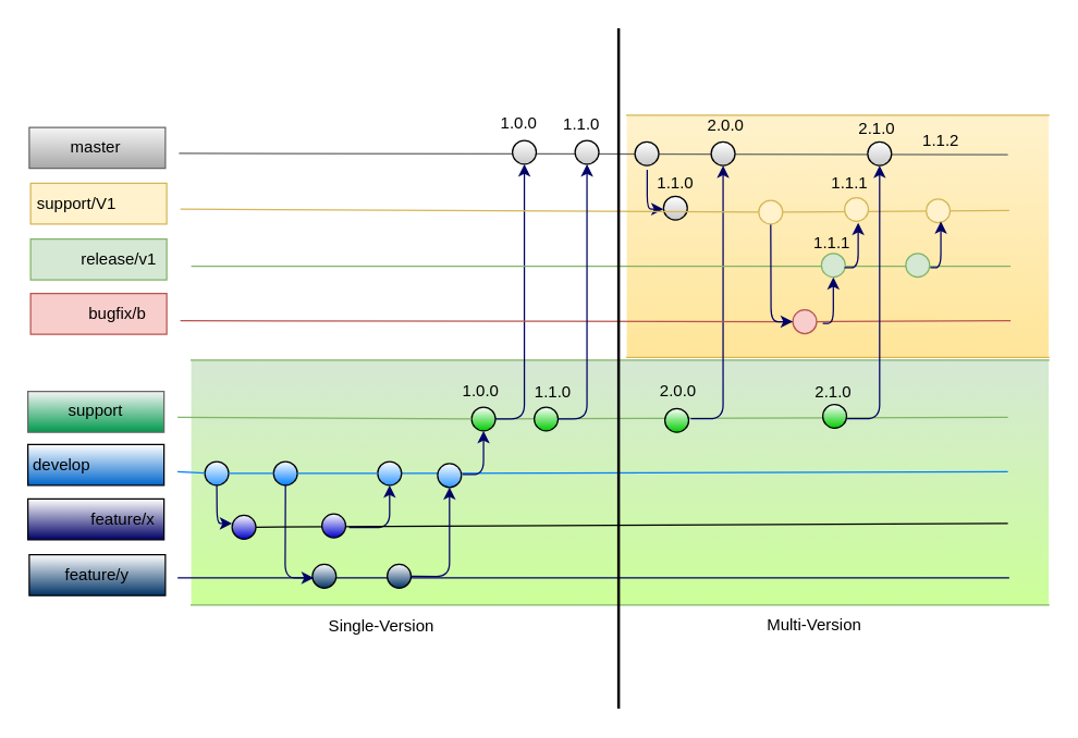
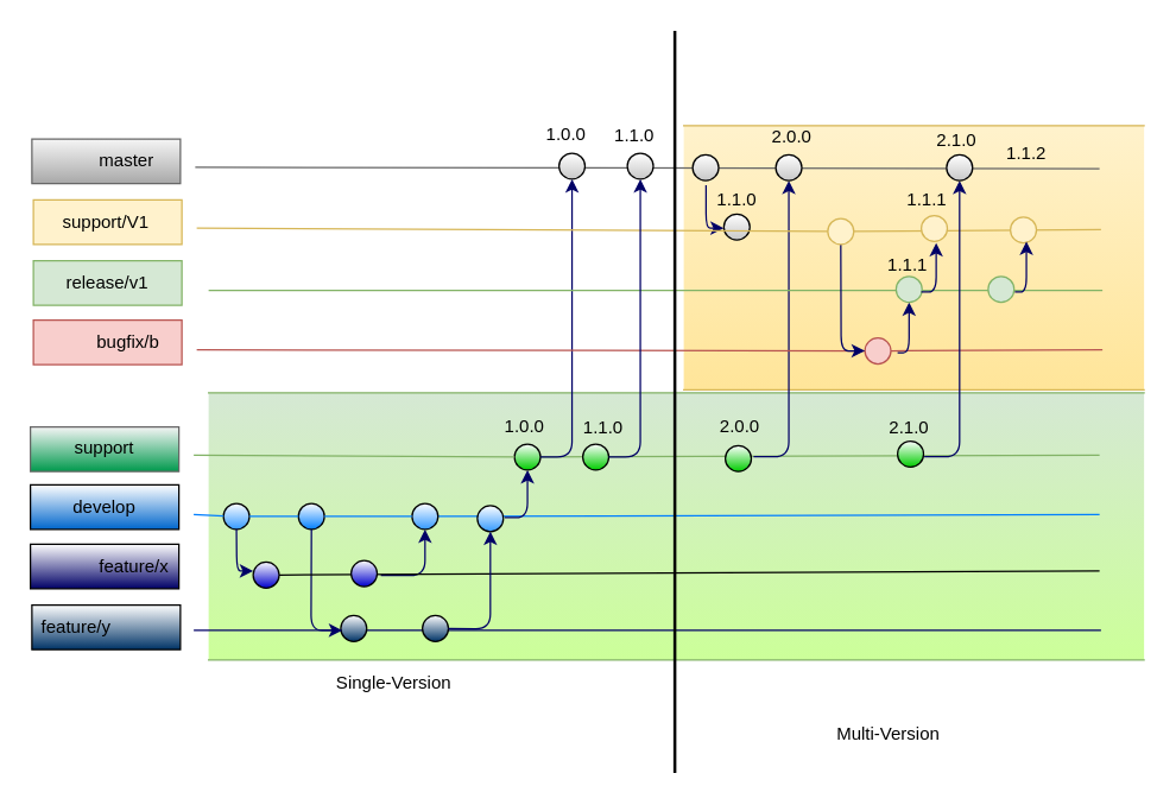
  <mxCell id="0" />
  <mxCell id="1" parent="0" />
  <mxCell id="2" value="" style="shape=partialRectangle;whiteSpace=wrap;html=1;left=0;right=0;fillColor=#fff2cc;strokeColor=#d6b656;gradientColor=#FFE599;" vertex="1" parent="1"><mxGeometry x="460" y="84" width="310" height="178" as="geometry" /></mxCell>
  <mxCell id="3" value="" style="shape=partialRectangle;whiteSpace=wrap;html=1;left=0;right=0;fillColor=#d5e8d4;strokeColor=#82b366;gradientColor=#CCFF99;" vertex="1" parent="1"><mxGeometry x="140" y="264" width="630" height="180" as="geometry" /></mxCell>
  <mxCell id="4" value="" style="endArrow=none;html=1;fillColor=#d5e8d4;strokeColor=#82b366;" parent="1" source="29" edge="1"><mxGeometry width="50" height="50" relative="1" as="geometry"><mxPoint x="130" y="306" as="sourcePoint" /><mxPoint x="740" y="306" as="targetPoint" /></mxGeometry></mxCell>
  <mxCell id="5" value="" style="endArrow=none;html=1;strokeColor=#007FFF;" parent="1" source="24" edge="1"><mxGeometry width="50" height="50" relative="1" as="geometry"><mxPoint x="130" y="346" as="sourcePoint" /><mxPoint x="740" y="346" as="targetPoint" /></mxGeometry></mxCell>
  <mxCell id="6" value="" style="rounded=0;whiteSpace=wrap;html=1;fillColor=#f5f5f5;strokeColor=#666666;fontColor=#333333;gradientColor=#00994D;" parent="1" vertex="1"><mxGeometry x="20" y="287" width="100" height="30" as="geometry" /></mxCell>
  <mxCell id="7" value="" style="rounded=0;whiteSpace=wrap;html=1;gradientColor=#0066CC;" parent="1" vertex="1"><mxGeometry x="20" y="326" width="100" height="30" as="geometry" /></mxCell>
  <mxCell id="8" value="" style="rounded=0;whiteSpace=wrap;html=1;gradientColor=#000066;" parent="1" vertex="1"><mxGeometry x="20" y="366" width="100" height="30" as="geometry" /></mxCell>
  <mxCell id="9" value="support" style="text;html=1;strokeColor=none;fillColor=none;align=center;verticalAlign=middle;whiteSpace=wrap;rounded=0;" parent="1" vertex="1"><mxGeometry x="50" y="291" width="40" height="20" as="geometry" /></mxCell>
- <mxCell id="10" value="develop" style="text;html=1;strokeColor=none;fillColor=none;align=center;verticalAlign=middle;whiteSpace=wrap;rounded=0;" parent="1" vertex="1"><mxGeometry x="25" y="331" width="40" height="20" as="geometry" /></mxCell>
+ <mxCell id="10" value="develop" style="text;html=1;strokeColor=none;fillColor=none;align=center;verticalAlign=middle;whiteSpace=wrap;rounded=0;" parent="1" vertex="1"><mxGeometry x="50" y="331" width="40" height="20" as="geometry" /></mxCell>
  <mxCell id="11" value="feature/x" style="text;html=1;strokeColor=none;fillColor=none;align=center;verticalAlign=middle;whiteSpace=wrap;rounded=0;" parent="1" vertex="1"><mxGeometry x="70" y="371" width="40" height="20" as="geometry" /></mxCell>
  <mxCell id="12" value="" style="endArrow=none;html=1;strokeColor=#000066;" parent="1" edge="1"><mxGeometry width="50" height="50" relative="1" as="geometry"><mxPoint x="130" y="424" as="sourcePoint" /><mxPoint x="741" y="424" as="targetPoint" /><Array as="points"><mxPoint x="340" y="424" /></Array></mxGeometry></mxCell>
  <mxCell id="13" value="" style="rounded=0;whiteSpace=wrap;html=1;gradientColor=#003366;" parent="1" vertex="1"><mxGeometry x="21" y="407" width="100" height="30" as="geometry" /></mxCell>
- <mxCell id="14" value="feature/y" style="text;html=1;strokeColor=none;fillColor=none;align=center;verticalAlign=middle;whiteSpace=wrap;rounded=0;" parent="1" vertex="1"><mxGeometry x="51" y="412" width="40" height="20" as="geometry" /></mxCell>
+ <mxCell id="14" value="feature/y" style="text;html=1;strokeColor=none;fillColor=none;align=center;verticalAlign=middle;whiteSpace=wrap;rounded=0;" parent="1" vertex="1"><mxGeometry x="31" y="412" width="40" height="20" as="geometry" /></mxCell>
  <mxCell id="15" value="" style="ellipse;whiteSpace=wrap;html=1;aspect=fixed;gradientColor=#3399FF;" parent="1" vertex="1"><mxGeometry x="150" y="338.5" width="17.5" height="17.5" as="geometry" /></mxCell>
  <mxCell id="16" value="" style="endArrow=none;html=1;strokeColor=#007FFF;" parent="1" target="15" edge="1"><mxGeometry width="50" height="50" relative="1" as="geometry"><mxPoint x="130" y="346" as="sourcePoint" /><mxPoint x="740" y="346" as="targetPoint" /></mxGeometry></mxCell>
  <mxCell id="17" value="" style="ellipse;whiteSpace=wrap;html=1;aspect=fixed;gradientColor=#0000CC;" parent="1" vertex="1"><mxGeometry x="170" y="378" width="17.5" height="17.5" as="geometry" /></mxCell>
  <mxCell id="18" value="" style="ellipse;whiteSpace=wrap;html=1;aspect=fixed;gradientColor=#003366;" parent="1" vertex="1"><mxGeometry x="229" y="414" width="17.5" height="17.5" as="geometry" /></mxCell>
  <mxCell id="19" value="" style="ellipse;whiteSpace=wrap;html=1;aspect=fixed;gradientColor=#007FFF;" parent="1" vertex="1"><mxGeometry x="200.5" y="338.5" width="17.5" height="17.5" as="geometry" /></mxCell>
  <mxCell id="20" value="" style="endArrow=none;html=1;strokeColor=#007FFF;" parent="1" source="15" target="19" edge="1"><mxGeometry width="50" height="50" relative="1" as="geometry"><mxPoint x="197.5" y="317.234" as="sourcePoint" /><mxPoint x="740" y="316" as="targetPoint" /></mxGeometry></mxCell>
  <mxCell id="21" value="" style="edgeStyle=elbowEdgeStyle;elbow=horizontal;endArrow=classic;html=1;strokeColor=#000066;exitX=0.5;exitY=1;exitDx=0;exitDy=0;" parent="1" source="15" edge="1"><mxGeometry width="50" height="50" relative="1" as="geometry"><mxPoint x="187.5" y="316" as="sourcePoint" /><mxPoint x="170" y="384" as="targetPoint" /><Array as="points"><mxPoint x="159" y="394" /><mxPoint x="159" y="384" /></Array></mxGeometry></mxCell>
  <mxCell id="22" value="" style="edgeStyle=elbowEdgeStyle;elbow=horizontal;endArrow=classic;html=1;strokeColor=#000066;exitX=0.5;exitY=1;exitDx=0;exitDy=0;" parent="1" source="19" edge="1"><mxGeometry width="50" height="50" relative="1" as="geometry"><mxPoint x="251.25" y="333" as="sourcePoint" /><mxPoint x="230" y="424" as="targetPoint" /><Array as="points"><mxPoint x="209" y="424" /></Array></mxGeometry></mxCell>
  <mxCell id="23" value="" style="ellipse;whiteSpace=wrap;html=1;aspect=fixed;gradientColor=#003366;" parent="1" vertex="1"><mxGeometry x="284" y="414" width="17.5" height="17.5" as="geometry" /></mxCell>
  <mxCell id="24" value="" style="ellipse;whiteSpace=wrap;html=1;aspect=fixed;gradientColor=#3399FF;" parent="1" vertex="1"><mxGeometry x="277" y="338.5" width="17.5" height="17.5" as="geometry" /></mxCell>
  <mxCell id="25" value="" style="endArrow=none;html=1;strokeColor=#007FFF;" parent="1" source="19" target="24" edge="1"><mxGeometry width="50" height="50" relative="1" as="geometry"><mxPoint x="260" y="317.232" as="sourcePoint" /><mxPoint x="740" y="316" as="targetPoint" /></mxGeometry></mxCell>
  <mxCell id="26" value="" style="edgeStyle=elbowEdgeStyle;elbow=vertical;endArrow=classic;html=1;strokeColor=#000066;entryX=0.5;entryY=1;entryDx=0;entryDy=0;" parent="1" edge="1" target="24"><mxGeometry width="50" height="50" relative="1" as="geometry"><mxPoint x="256" y="387" as="sourcePoint" /><mxPoint x="306" y="354" as="targetPoint" /><Array as="points"><mxPoint x="306" y="387" /></Array></mxGeometry></mxCell>
  <mxCell id="27" value="" style="ellipse;whiteSpace=wrap;html=1;aspect=fixed;gradientColor=#3399FF;" parent="1" vertex="1"><mxGeometry x="321" y="340" width="17.5" height="17.5" as="geometry" /></mxCell>
  <mxCell id="28" value="" style="edgeStyle=elbowEdgeStyle;elbow=vertical;endArrow=classic;html=1;strokeColor=#000066;entryX=0.5;entryY=1;entryDx=0;entryDy=0;" parent="1" edge="1" target="29"><mxGeometry width="50" height="50" relative="1" as="geometry"><mxPoint x="339.5" y="348" as="sourcePoint" /><mxPoint x="389.5" y="315" as="targetPoint" /><Array as="points"><mxPoint x="389.5" y="348" /></Array></mxGeometry></mxCell>
  <mxCell id="29" value="" style="ellipse;whiteSpace=wrap;html=1;aspect=fixed;gradientColor=#00CC00;" parent="1" vertex="1"><mxGeometry x="346" y="298.5" width="17.5" height="17.5" as="geometry" /></mxCell>
  <mxCell id="30" value="" style="endArrow=none;html=1;fillColor=#d5e8d4;strokeColor=#82b366;" parent="1" target="29" edge="1"><mxGeometry width="50" height="50" relative="1" as="geometry"><mxPoint x="130" y="306" as="sourcePoint" /><mxPoint x="740" y="306" as="targetPoint" /></mxGeometry></mxCell>
  <mxCell id="31" value="" style="rounded=0;whiteSpace=wrap;html=1;fillColor=#f5f5f5;strokeColor=#666666;fontColor=#333333;gradientColor=#A8A8A8;" parent="1" vertex="1"><mxGeometry x="21" y="93" width="100" height="30" as="geometry" /></mxCell>
  <mxCell id="32" value="" style="endArrow=none;html=1;fillColor=#f5f5f5;strokeColor=#666666;" parent="1" edge="1"><mxGeometry width="50" height="50" relative="1" as="geometry"><mxPoint x="131" y="112" as="sourcePoint" /><mxPoint x="740" y="113" as="targetPoint" /></mxGeometry></mxCell>
  <mxCell id="33" value="" style="ellipse;whiteSpace=wrap;html=1;aspect=fixed;gradientColor=#C7C7C7;" parent="1" vertex="1"><mxGeometry x="376" y="102.5" width="17.5" height="17.5" as="geometry" /></mxCell>
  <mxCell id="34" value="" style="edgeStyle=elbowEdgeStyle;elbow=vertical;endArrow=classic;html=1;strokeColor=#000066;entryX=0.5;entryY=1;entryDx=0;entryDy=0;exitX=1;exitY=0.5;exitDx=0;exitDy=0;" parent="1" edge="1" source="29"><mxGeometry width="50" height="50" relative="1" as="geometry"><mxPoint x="380" y="304" as="sourcePoint" /><mxPoint x="384.75" y="120" as="targetPoint" /><Array as="points"><mxPoint x="385" y="307" /></Array></mxGeometry></mxCell>
- <mxCell id="35" value="master" style="text;html=1;strokeColor=none;fillColor=none;align=center;verticalAlign=middle;whiteSpace=wrap;rounded=0;" parent="1" vertex="1"><mxGeometry x="50" y="98" width="40" height="20" as="geometry" /></mxCell>
+ <mxCell id="35" value="master" style="text;html=1;strokeColor=none;fillColor=none;align=center;verticalAlign=middle;whiteSpace=wrap;rounded=0;" parent="1" vertex="1"><mxGeometry x="65" y="98" width="40" height="20" as="geometry" /></mxCell>
  <mxCell id="36" value="1.0.0" style="text;html=1;strokeColor=none;fillColor=none;align=center;verticalAlign=middle;whiteSpace=wrap;rounded=0;" parent="1" vertex="1"><mxGeometry x="332.75" y="277" width="40" height="20" as="geometry" /></mxCell>
  <mxCell id="37" value="" style="rounded=0;whiteSpace=wrap;html=1;fillColor=#fff2cc;strokeColor=#d6b656;" parent="1" vertex="1"><mxGeometry x="22" y="134" width="100" height="30" as="geometry" /></mxCell>
  <mxCell id="38" value="" style="endArrow=none;html=1;fillColor=#fff2cc;strokeColor=#d6b656;" parent="1" source="59" edge="1"><mxGeometry width="50" height="50" relative="1" as="geometry"><mxPoint x="132" y="153" as="sourcePoint" /><mxPoint x="741" y="154" as="targetPoint" /></mxGeometry></mxCell>
  <mxCell id="39" value="" style="ellipse;whiteSpace=wrap;html=1;aspect=fixed;gradientColor=#C7C7C7;" parent="1" vertex="1"><mxGeometry x="487" y="143.5" width="17.5" height="17.5" as="geometry" /></mxCell>
  <mxCell id="40" value="1.1.0" style="text;html=1;strokeColor=none;fillColor=none;align=center;verticalAlign=middle;whiteSpace=wrap;rounded=0;" parent="1" vertex="1"><mxGeometry x="476" y="124" width="40" height="20" as="geometry" /></mxCell>
- <mxCell id="41" value="support/V1" style="text;html=1;strokeColor=none;fillColor=none;align=center;verticalAlign=middle;whiteSpace=wrap;rounded=0;" parent="1" vertex="1"><mxGeometry x="36" y="139" width="40" height="20" as="geometry" /></mxCell>
+ <mxCell id="41" value="support/V1" style="text;html=1;strokeColor=none;fillColor=none;align=center;verticalAlign=middle;whiteSpace=wrap;rounded=0;" parent="1" vertex="1"><mxGeometry x="51" y="139" width="40" height="20" as="geometry" /></mxCell>
  <mxCell id="42" value="" style="ellipse;whiteSpace=wrap;html=1;aspect=fixed;gradientColor=#00CC00;" parent="1" vertex="1"><mxGeometry x="488" y="299.5" width="17.5" height="17.5" as="geometry" /></mxCell>
  <mxCell id="43" value="2.0.0" style="text;html=1;strokeColor=none;fillColor=none;align=center;verticalAlign=middle;whiteSpace=wrap;rounded=0;" parent="1" vertex="1"><mxGeometry x="477.75" y="277" width="40" height="20" as="geometry" /></mxCell>
  <mxCell id="44" value="" style="ellipse;whiteSpace=wrap;html=1;aspect=fixed;gradientColor=#C7C7C7;" parent="1" vertex="1"><mxGeometry x="466" y="103.5" width="17.5" height="17.5" as="geometry" /></mxCell>
  <mxCell id="45" value="" style="edgeStyle=elbowEdgeStyle;elbow=horizontal;endArrow=classic;html=1;strokeColor=#000066;" parent="1" edge="1"><mxGeometry width="50" height="50" relative="1" as="geometry"><mxPoint x="475" y="124" as="sourcePoint" /><mxPoint x="487" y="153" as="targetPoint" /><Array as="points"><mxPoint x="475" y="153" /></Array></mxGeometry></mxCell>
  <mxCell id="46" value="" style="edgeStyle=elbowEdgeStyle;elbow=vertical;endArrow=classic;html=1;strokeColor=#000066;entryX=0.5;entryY=1;entryDx=0;entryDy=0;" parent="1" edge="1" target="47"><mxGeometry width="50" height="50" relative="1" as="geometry"><mxPoint x="507" y="307" as="sourcePoint" /><mxPoint x="537.25" y="153" as="targetPoint" /><Array as="points"><mxPoint x="537" y="307" /></Array></mxGeometry></mxCell>
  <mxCell id="47" value="" style="ellipse;whiteSpace=wrap;html=1;aspect=fixed;gradientColor=#C7C7C7;" parent="1" vertex="1"><mxGeometry x="522" y="103.5" width="17.5" height="17.5" as="geometry" /></mxCell>
  <mxCell id="48" value="2.0.0" style="text;html=1;strokeColor=none;fillColor=none;align=center;verticalAlign=middle;whiteSpace=wrap;rounded=0;" parent="1" vertex="1"><mxGeometry x="513" y="82" width="40" height="20" as="geometry" /></mxCell>
  <mxCell id="49" value="" style="endArrow=none;html=1;strokeColor=#82b366;fillColor=#d5e8d4;" parent="1" edge="1"><mxGeometry width="50" height="50" relative="1" as="geometry"><mxPoint x="140" y="195" as="sourcePoint" /><mxPoint x="742" y="195" as="targetPoint" /></mxGeometry></mxCell>
  <mxCell id="50" value="" style="endArrow=none;html=1;strokeColor=#b85450;fillColor=#f8cecc;" parent="1" source="55" edge="1"><mxGeometry width="50" height="50" relative="1" as="geometry"><mxPoint x="132" y="235" as="sourcePoint" /><mxPoint x="742" y="235" as="targetPoint" /></mxGeometry></mxCell>
  <mxCell id="51" value="" style="rounded=0;whiteSpace=wrap;html=1;fillColor=#d5e8d4;strokeColor=#82b366;" parent="1" vertex="1"><mxGeometry x="22" y="175" width="100" height="30" as="geometry" /></mxCell>
  <mxCell id="52" value="" style="rounded=0;whiteSpace=wrap;html=1;fillColor=#f8cecc;strokeColor=#b85450;" parent="1" vertex="1"><mxGeometry x="22" y="215" width="100" height="30" as="geometry" /></mxCell>
- <mxCell id="53" value="release/v1" style="text;html=1;strokeColor=none;fillColor=none;align=center;verticalAlign=middle;whiteSpace=wrap;rounded=0;" parent="1" vertex="1"><mxGeometry x="67" y="180" width="40" height="20" as="geometry" /></mxCell>
+ <mxCell id="53" value="release/v1" style="text;html=1;strokeColor=none;fillColor=none;align=center;verticalAlign=middle;whiteSpace=wrap;rounded=0;" parent="1" vertex="1"><mxGeometry x="52" y="180" width="40" height="20" as="geometry" /></mxCell>
  <mxCell id="54" value="bugfix/b" style="text;html=1;strokeColor=none;fillColor=none;align=center;verticalAlign=middle;whiteSpace=wrap;rounded=0;" parent="1" vertex="1"><mxGeometry x="66" y="220" width="40" height="20" as="geometry" /></mxCell>
  <mxCell id="55" value="" style="ellipse;whiteSpace=wrap;html=1;aspect=fixed;fillColor=#f8cecc;strokeColor=#b85450;" parent="1" vertex="1"><mxGeometry x="582" y="227" width="17.5" height="17.5" as="geometry" /></mxCell>
  <mxCell id="56" value="" style="endArrow=none;html=1;strokeColor=#b85450;fillColor=#f8cecc;" parent="1" target="55" edge="1"><mxGeometry width="50" height="50" relative="1" as="geometry"><mxPoint x="132" y="235" as="sourcePoint" /><mxPoint x="742" y="235" as="targetPoint" /></mxGeometry></mxCell>
  <mxCell id="57" value="" style="edgeStyle=elbowEdgeStyle;elbow=horizontal;endArrow=classic;html=1;strokeColor=#000066;exitX=0.5;exitY=1;exitDx=0;exitDy=0;entryX=0;entryY=0.5;entryDx=0;entryDy=0;" parent="1" source="59" edge="1" target="55"><mxGeometry width="50" height="50" relative="1" as="geometry"><mxPoint x="650.5" y="195" as="sourcePoint" /><mxPoint x="671" y="235" as="targetPoint" /><Array as="points"><mxPoint x="566" y="214" /></Array></mxGeometry></mxCell>
  <mxCell id="58" value="" style="edgeStyle=elbowEdgeStyle;elbow=vertical;endArrow=classic;html=1;strokeColor=#000066;entryX=0.5;entryY=1;entryDx=0;entryDy=0;" parent="1" edge="1" target="61"><mxGeometry width="50" height="50" relative="1" as="geometry"><mxPoint x="604" y="237" as="sourcePoint" /><mxPoint x="619" y="194" as="targetPoint" /><Array as="points"><mxPoint x="647.5" y="237" /></Array></mxGeometry></mxCell>
  <mxCell id="59" value="" style="ellipse;whiteSpace=wrap;html=1;aspect=fixed;fillColor=#fff2cc;strokeColor=#d6b656;" parent="1" vertex="1"><mxGeometry x="557" y="146.5" width="17.5" height="17.5" as="geometry" /></mxCell>
  <mxCell id="60" value="" style="endArrow=none;html=1;fillColor=#fff2cc;strokeColor=#d6b656;" parent="1" target="59" edge="1"><mxGeometry width="50" height="50" relative="1" as="geometry"><mxPoint x="132" y="153" as="sourcePoint" /><mxPoint x="741" y="154" as="targetPoint" /></mxGeometry></mxCell>
  <mxCell id="61" value="" style="ellipse;whiteSpace=wrap;html=1;aspect=fixed;fillColor=#d5e8d4;strokeColor=#82b366;" parent="1" vertex="1"><mxGeometry x="603" y="185.5" width="17.5" height="17.5" as="geometry" /></mxCell>
  <mxCell id="62" value="" style="edgeStyle=elbowEdgeStyle;elbow=vertical;endArrow=classic;html=1;strokeColor=#000066;" parent="1" edge="1"><mxGeometry width="50" height="50" relative="1" as="geometry"><mxPoint x="620" y="196" as="sourcePoint" /><mxPoint x="630" y="163" as="targetPoint" /><Array as="points"><mxPoint x="663.5" y="196" /></Array></mxGeometry></mxCell>
  <mxCell id="63" value="" style="ellipse;whiteSpace=wrap;html=1;aspect=fixed;fillColor=#fff2cc;strokeColor=#d6b656;" parent="1" vertex="1"><mxGeometry x="620" y="144.5" width="17.5" height="17.5" as="geometry" /></mxCell>
  <mxCell id="64" value="1.1.1" style="text;html=1;strokeColor=none;fillColor=none;align=center;verticalAlign=middle;whiteSpace=wrap;rounded=0;" parent="1" vertex="1"><mxGeometry x="604" y="124" width="40" height="20" as="geometry" /></mxCell>
  <mxCell id="65" value="" style="endArrow=none;html=1;exitX=1;exitY=0.5;exitDx=0;exitDy=0;" edge="1" parent="1" source="17"><mxGeometry width="50" height="50" relative="1" as="geometry"><mxPoint x="390" y="304" as="sourcePoint" /><mxPoint x="740" y="384" as="targetPoint" /></mxGeometry></mxCell>
  <mxCell id="66" value="" style="ellipse;whiteSpace=wrap;html=1;aspect=fixed;gradientColor=#0000CC;" parent="1" vertex="1"><mxGeometry x="236" y="377" width="17.5" height="17.5" as="geometry" /></mxCell>
  <mxCell id="67" value="" style="edgeStyle=elbowEdgeStyle;elbow=vertical;endArrow=classic;html=1;strokeColor=#000066;entryX=0.5;entryY=1;entryDx=0;entryDy=0;exitX=1;exitY=0.5;exitDx=0;exitDy=0;" edge="1" parent="1" source="23" target="27"><mxGeometry width="50" height="50" relative="1" as="geometry"><mxPoint x="310" y="424" as="sourcePoint" /><mxPoint x="336.937" y="355.937" as="targetPoint" /><Array as="points"><mxPoint x="330" y="423" /></Array></mxGeometry></mxCell>
  <mxCell id="68" value="1.0.0" style="text;html=1;strokeColor=none;fillColor=none;align=center;verticalAlign=middle;whiteSpace=wrap;rounded=0;" vertex="1" parent="1"><mxGeometry x="360.75" y="80" width="40" height="20" as="geometry" /></mxCell>
  <mxCell id="69" value="" style="ellipse;whiteSpace=wrap;html=1;aspect=fixed;gradientColor=#00CC00;" vertex="1" parent="1"><mxGeometry x="392" y="298.5" width="17.5" height="17.5" as="geometry" /></mxCell>
  <mxCell id="70" value="" style="ellipse;whiteSpace=wrap;html=1;aspect=fixed;gradientColor=#C7C7C7;" vertex="1" parent="1"><mxGeometry x="422" y="102.5" width="17.5" height="17.5" as="geometry" /></mxCell>
  <mxCell id="71" value="" style="edgeStyle=elbowEdgeStyle;elbow=vertical;endArrow=classic;html=1;strokeColor=#000066;entryX=0.5;entryY=1;entryDx=0;entryDy=0;exitX=1;exitY=0.5;exitDx=0;exitDy=0;" edge="1" parent="1" source="69"><mxGeometry width="50" height="50" relative="1" as="geometry"><mxPoint x="426" y="304" as="sourcePoint" /><mxPoint x="430.75" y="120" as="targetPoint" /><Array as="points"><mxPoint x="431" y="307" /></Array></mxGeometry></mxCell>
  <mxCell id="72" value="1.1.0" style="text;html=1;strokeColor=none;fillColor=none;align=center;verticalAlign=middle;whiteSpace=wrap;rounded=0;" vertex="1" parent="1"><mxGeometry x="385.75" y="278" width="40" height="20" as="geometry" /></mxCell>
  <mxCell id="73" value="1.1.0" style="text;html=1;strokeColor=none;fillColor=none;align=center;verticalAlign=middle;whiteSpace=wrap;rounded=0;" vertex="1" parent="1"><mxGeometry x="406.75" y="81" width="40" height="20" as="geometry" /></mxCell>
  <mxCell id="74" value="" style="ellipse;whiteSpace=wrap;html=1;aspect=fixed;gradientColor=#00CC00;" vertex="1" parent="1"><mxGeometry x="604" y="296.5" width="17.5" height="17.5" as="geometry" /></mxCell>
  <mxCell id="75" value="" style="edgeStyle=elbowEdgeStyle;elbow=vertical;endArrow=classic;html=1;strokeColor=#000066;entryX=0.5;entryY=1;entryDx=0;entryDy=0;" edge="1" parent="1" target="76"><mxGeometry width="50" height="50" relative="1" as="geometry"><mxPoint x="622" y="307" as="sourcePoint" /><mxPoint x="652.25" y="153" as="targetPoint" /><Array as="points"><mxPoint x="652" y="307" /></Array></mxGeometry></mxCell>
  <mxCell id="76" value="" style="ellipse;whiteSpace=wrap;html=1;aspect=fixed;gradientColor=#C7C7C7;" vertex="1" parent="1"><mxGeometry x="637" y="103.5" width="17.5" height="17.5" as="geometry" /></mxCell>
  <mxCell id="77" value="2.1.0" style="text;html=1;strokeColor=none;fillColor=none;align=center;verticalAlign=middle;whiteSpace=wrap;rounded=0;" vertex="1" parent="1"><mxGeometry x="591.75" y="278" width="40" height="20" as="geometry" /></mxCell>
  <mxCell id="78" value="2.1.0" style="text;html=1;strokeColor=none;fillColor=none;align=center;verticalAlign=middle;whiteSpace=wrap;rounded=0;" vertex="1" parent="1"><mxGeometry x="624" y="84" width="40" height="20" as="geometry" /></mxCell>
  <mxCell id="79" value="1.1.1" style="text;html=1;strokeColor=none;fillColor=none;align=center;verticalAlign=middle;whiteSpace=wrap;rounded=0;" vertex="1" parent="1"><mxGeometry x="591" y="168" width="40" height="20" as="geometry" /></mxCell>
  <mxCell id="80" value="" style="ellipse;whiteSpace=wrap;html=1;aspect=fixed;fillColor=#d5e8d4;strokeColor=#82b366;" vertex="1" parent="1"><mxGeometry x="665" y="185.5" width="17.5" height="17.5" as="geometry" /></mxCell>
  <mxCell id="81" value="" style="ellipse;whiteSpace=wrap;html=1;aspect=fixed;fillColor=#fff2cc;strokeColor=#d6b656;" vertex="1" parent="1"><mxGeometry x="680" y="145.5" width="17.5" height="17.5" as="geometry" /></mxCell>
  <mxCell id="82" value="" style="edgeStyle=elbowEdgeStyle;elbow=vertical;endArrow=classic;html=1;strokeColor=#000066;entryX=0.5;entryY=1;entryDx=0;entryDy=0;" edge="1" parent="1"><mxGeometry width="50" height="50" relative="1" as="geometry"><mxPoint x="683" y="196" as="sourcePoint" /><mxPoint x="690.75" y="162" as="targetPoint" /><Array as="points"><mxPoint x="726.5" y="196" /></Array></mxGeometry></mxCell>
  <mxCell id="83" value="1.1.2" style="text;html=1;strokeColor=none;fillColor=none;align=center;verticalAlign=middle;whiteSpace=wrap;rounded=0;" vertex="1" parent="1"><mxGeometry x="671" y="93" width="40" height="20" as="geometry" /></mxCell>
  <mxCell id="84" value="" style="line;strokeWidth=2;direction=south;html=1;gradientColor=#FFE599;" vertex="1" parent="1"><mxGeometry x="449" y="20" width="10" height="500" as="geometry" /></mxCell>
- <mxCell id="85" value="Single-Version" style="text;html=1;strokeColor=none;fillColor=none;align=center;verticalAlign=middle;whiteSpace=wrap;rounded=0;" vertex="1" parent="1"><mxGeometry x="230" y="450" width="100" height="20" as="geometry" /></mxCell>
- <mxCell id="86" value="Multi-Version" style="text;html=1;strokeColor=none;fillColor=none;align=center;verticalAlign=middle;whiteSpace=wrap;rounded=0;" vertex="1" parent="1"><mxGeometry x="548" y="449" width="100" height="20" as="geometry" /></mxCell>
+ <mxCell id="85" value="Single-Version" style="text;html=1;strokeColor=none;fillColor=none;align=center;verticalAlign=middle;whiteSpace=wrap;rounded=0;" vertex="1" parent="1"><mxGeometry x="215" y="450" width="100" height="20" as="geometry" /></mxCell>
+ <mxCell id="86" value="Multi-Version" style="text;html=1;strokeColor=none;fillColor=none;align=center;verticalAlign=middle;whiteSpace=wrap;rounded=0;" vertex="1" parent="1"><mxGeometry x="548" y="484" width="100" height="20" as="geometry" /></mxCell>
